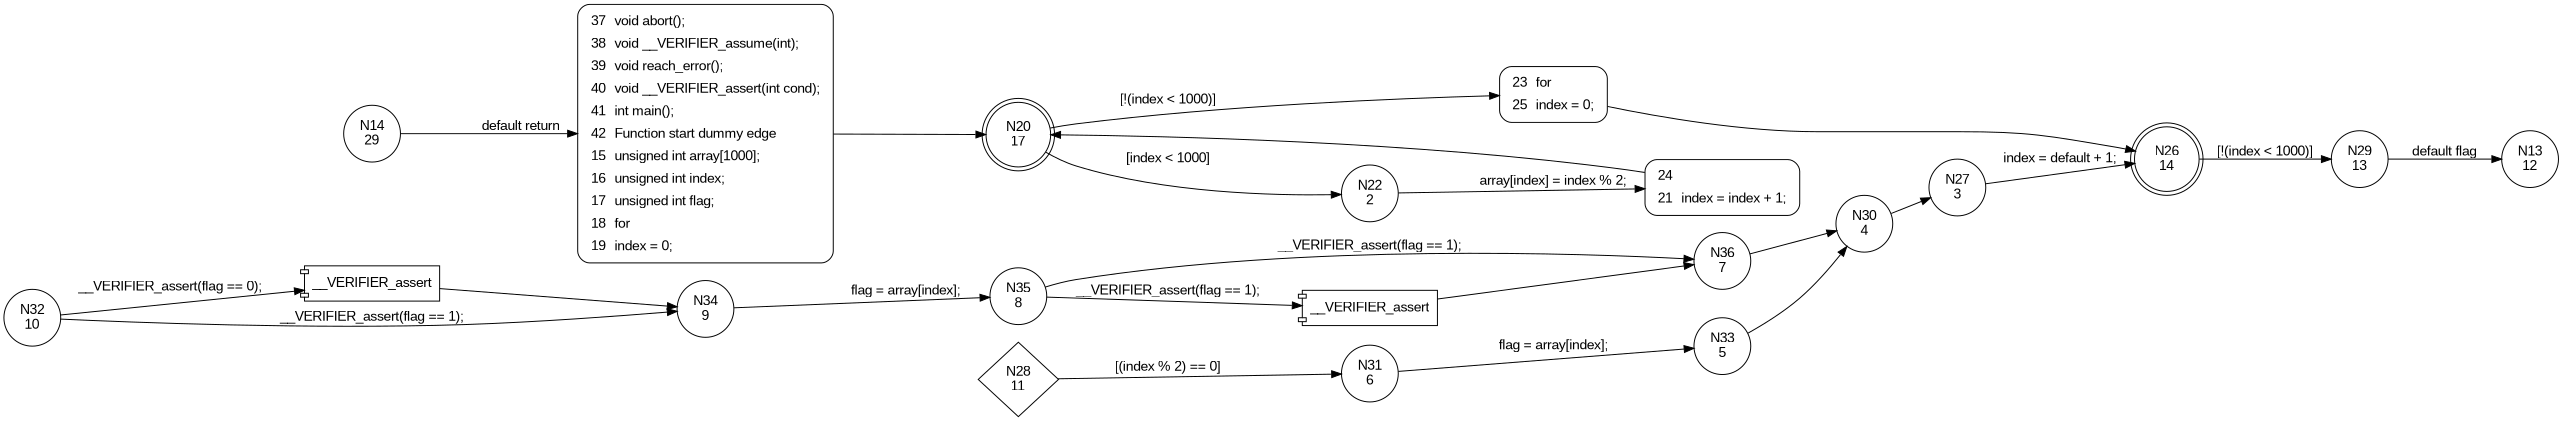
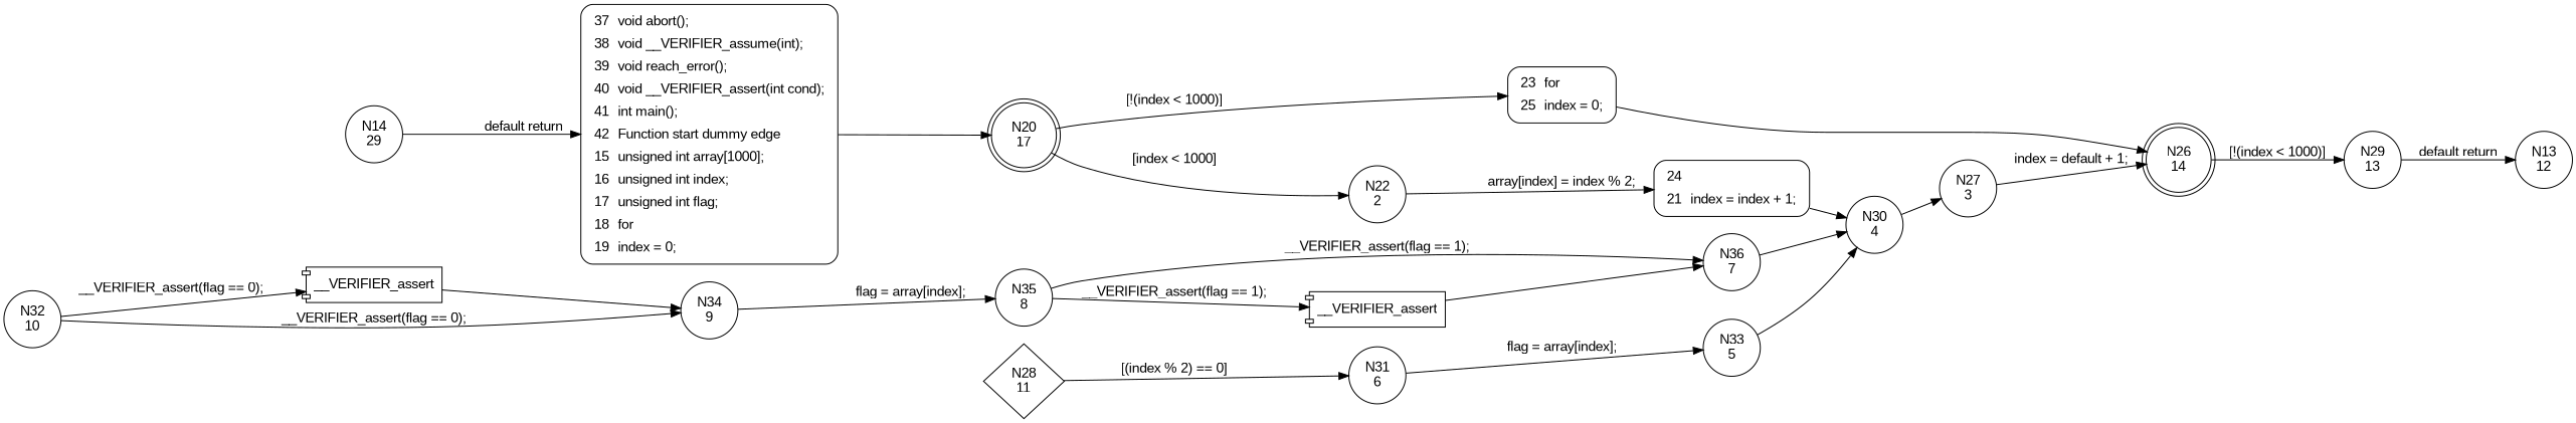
  digraph {
    fontname="Liberation Sans"
    rankdir=LR
    node [fontname="Liberation Sans" shape=circle]
    edge [fontname="Liberation Sans"]
    n1 [label="N14\n29"]
    n2 [fillcolor=white label=<<table border="0" cellborder="0" cellpadding="3" bgcolor="white"><tr><td align="right">37</td><td align="left">void abort();</td></tr><tr><td align="right">38</td><td align="left">void __VERIFIER_assume(int);</td></tr><tr><td align="right">39</td><td align="left">void reach_error();</td></tr><tr><td align="right">40</td><td align="left">void __VERIFIER_assert(int cond);</td></tr><tr><td align="right">41</td><td align="left">int main();</td></tr><tr><td align="right">42</td><td align="left">Function start dummy edge</td></tr><tr><td align="right">15</td><td align="left">unsigned int array[1000];</td></tr><tr><td align="right">16</td><td align="left">unsigned int index;</td></tr><tr><td align="right">17</td><td align="left">unsigned int flag;</td></tr><tr><td align="right">18</td><td align="left">for</td></tr><tr><td align="right">19</td><td align="left">index = 0;</td></tr></table>> penwidth=1 shape=Mrecord style="filled,bold"]
    n3 [label="N20\n17" shape=doublecircle]
    n4 [label="N22\n2"]
    n5 [fillcolor=white label=<<table border="0" cellborder="0" cellpadding="3" bgcolor="white"><tr><td align="right">23</td><td align="left">for</td></tr><tr><td align="right">25</td><td align="left">index = 0;</td></tr></table>> penwidth=1 shape=Mrecord style="filled,bold"]
    n6 [fillcolor=white label=<<table border="0" cellborder="0" cellpadding="3" bgcolor="white"><tr><td align="right">24</td><td align="left"></td></tr><tr><td align="right">21</td><td align="left">index = index + 1;</td></tr></table>> penwidth=1 shape=Mrecord style="filled,bold"]
    n7 [label="N26\n14" shape=doublecircle]
    n8 [label="N29\n13"]
    n9 [label="N28\n11" shape=diamond]
    n10 [label="N31\n6"]
    n11 [label="N13\n12"]
    n12 [label="N33\n5"]
    n13 [label="N32\n10"]
    n14 [label="N34\n9"]
    n15 [label=__VERIFIER_assert shape=component]
    n16 [label="N30\n4"]
    n17 [label="N35\n8"]
    n18 [label="N36\n7"]
    n19 [label=__VERIFIER_assert shape=component]
    n20 [label="N27\n3"]
    n1 -> n2 [label="default return"]
    n2 -> n3
    n3 -> n4 [label="[index < 1000]"]
    n3 -> n5 [label="[!(index < 1000)]"]
    n4 -> n6 [label="array[index] = index % 2;"]
    n5 -> n7
-   n6 -> n3
+   n6 -> n16
    n7 -> n8 [label="[!(index < 1000)]"]
-   n8 -> n11 [label="default flag"]
+   n8 -> n11 [label="default return"]
    n9 -> n10 [label="[(index % 2) == 0]"]
    n10 -> n12 [label="flag = array[index];"]
    n12 -> n16
-   n13 -> n14 [label="__VERIFIER_assert(flag == 1);"]
+   n13 -> n14 [label="__VERIFIER_assert(flag == 0);"]
    n13 -> n15 [label="__VERIFIER_assert(flag == 0);"]
    n14 -> n17 [label="flag = array[index];"]
    n15 -> n14
    n16 -> n20
    n17 -> n18 [label="__VERIFIER_assert(flag == 1);"]
    n17 -> n19 [label="__VERIFIER_assert(flag == 1);"]
    n18 -> n16
    n19 -> n18
    n20 -> n7 [label="index = default + 1;"]
  }
